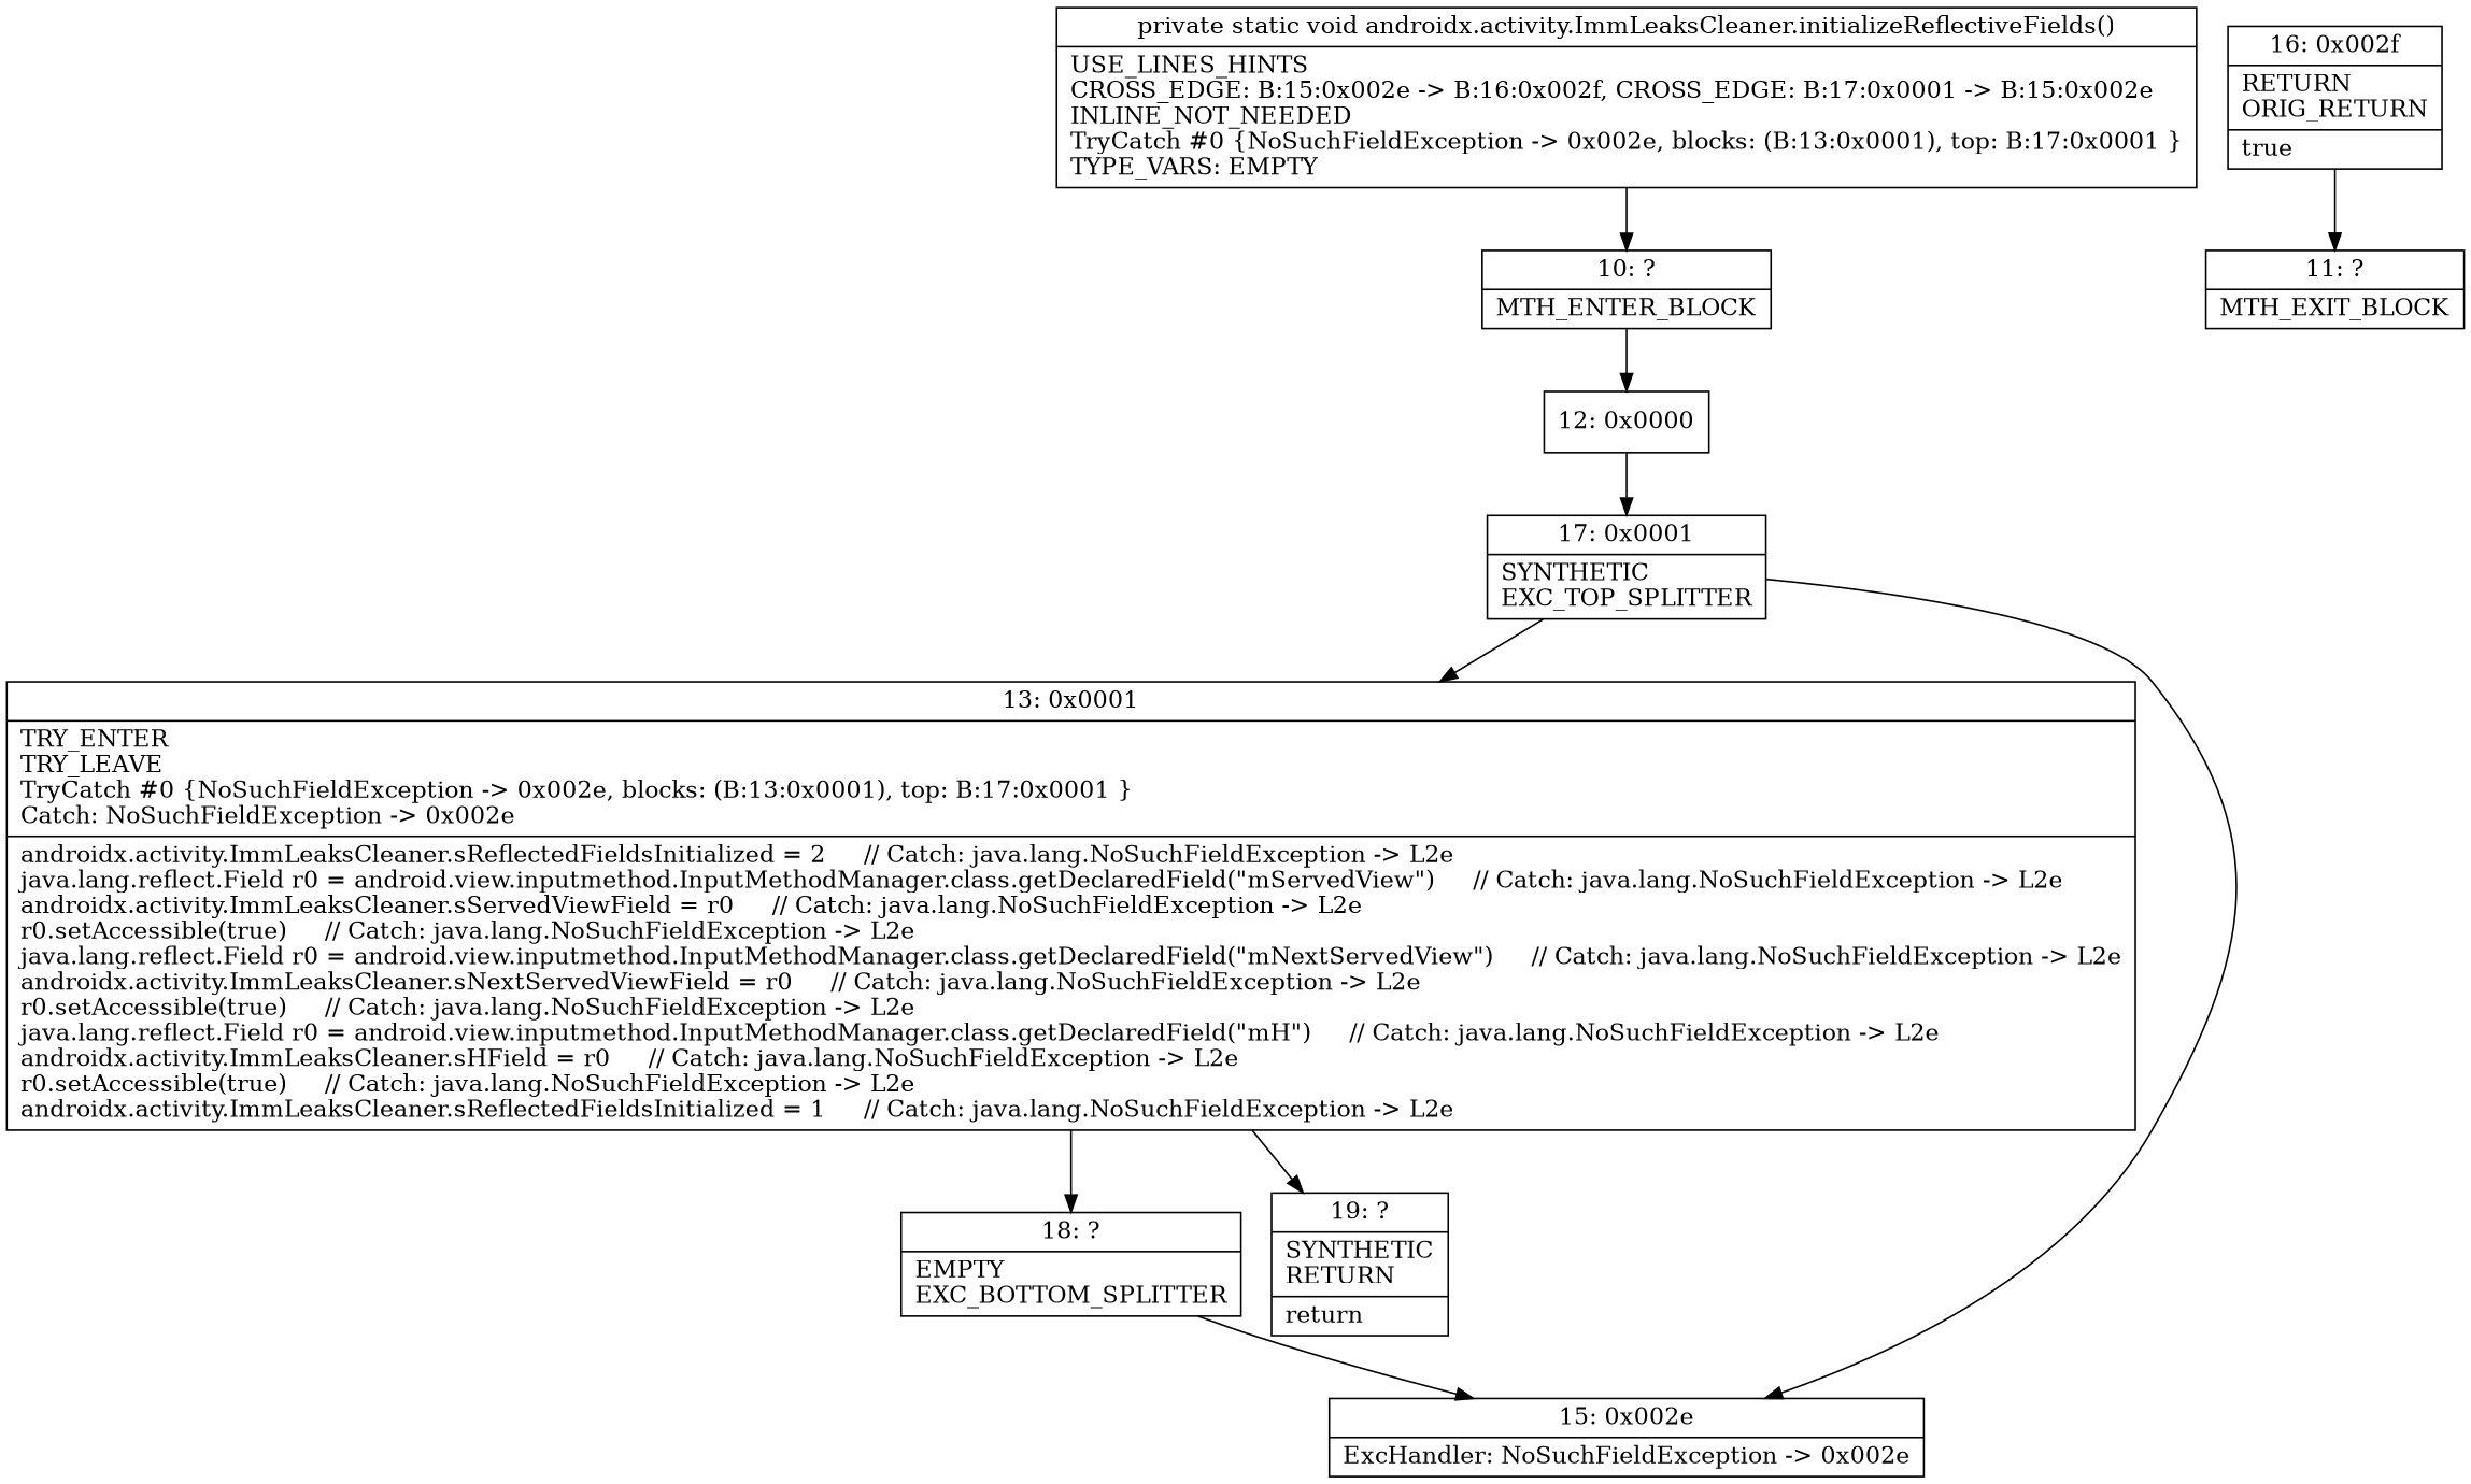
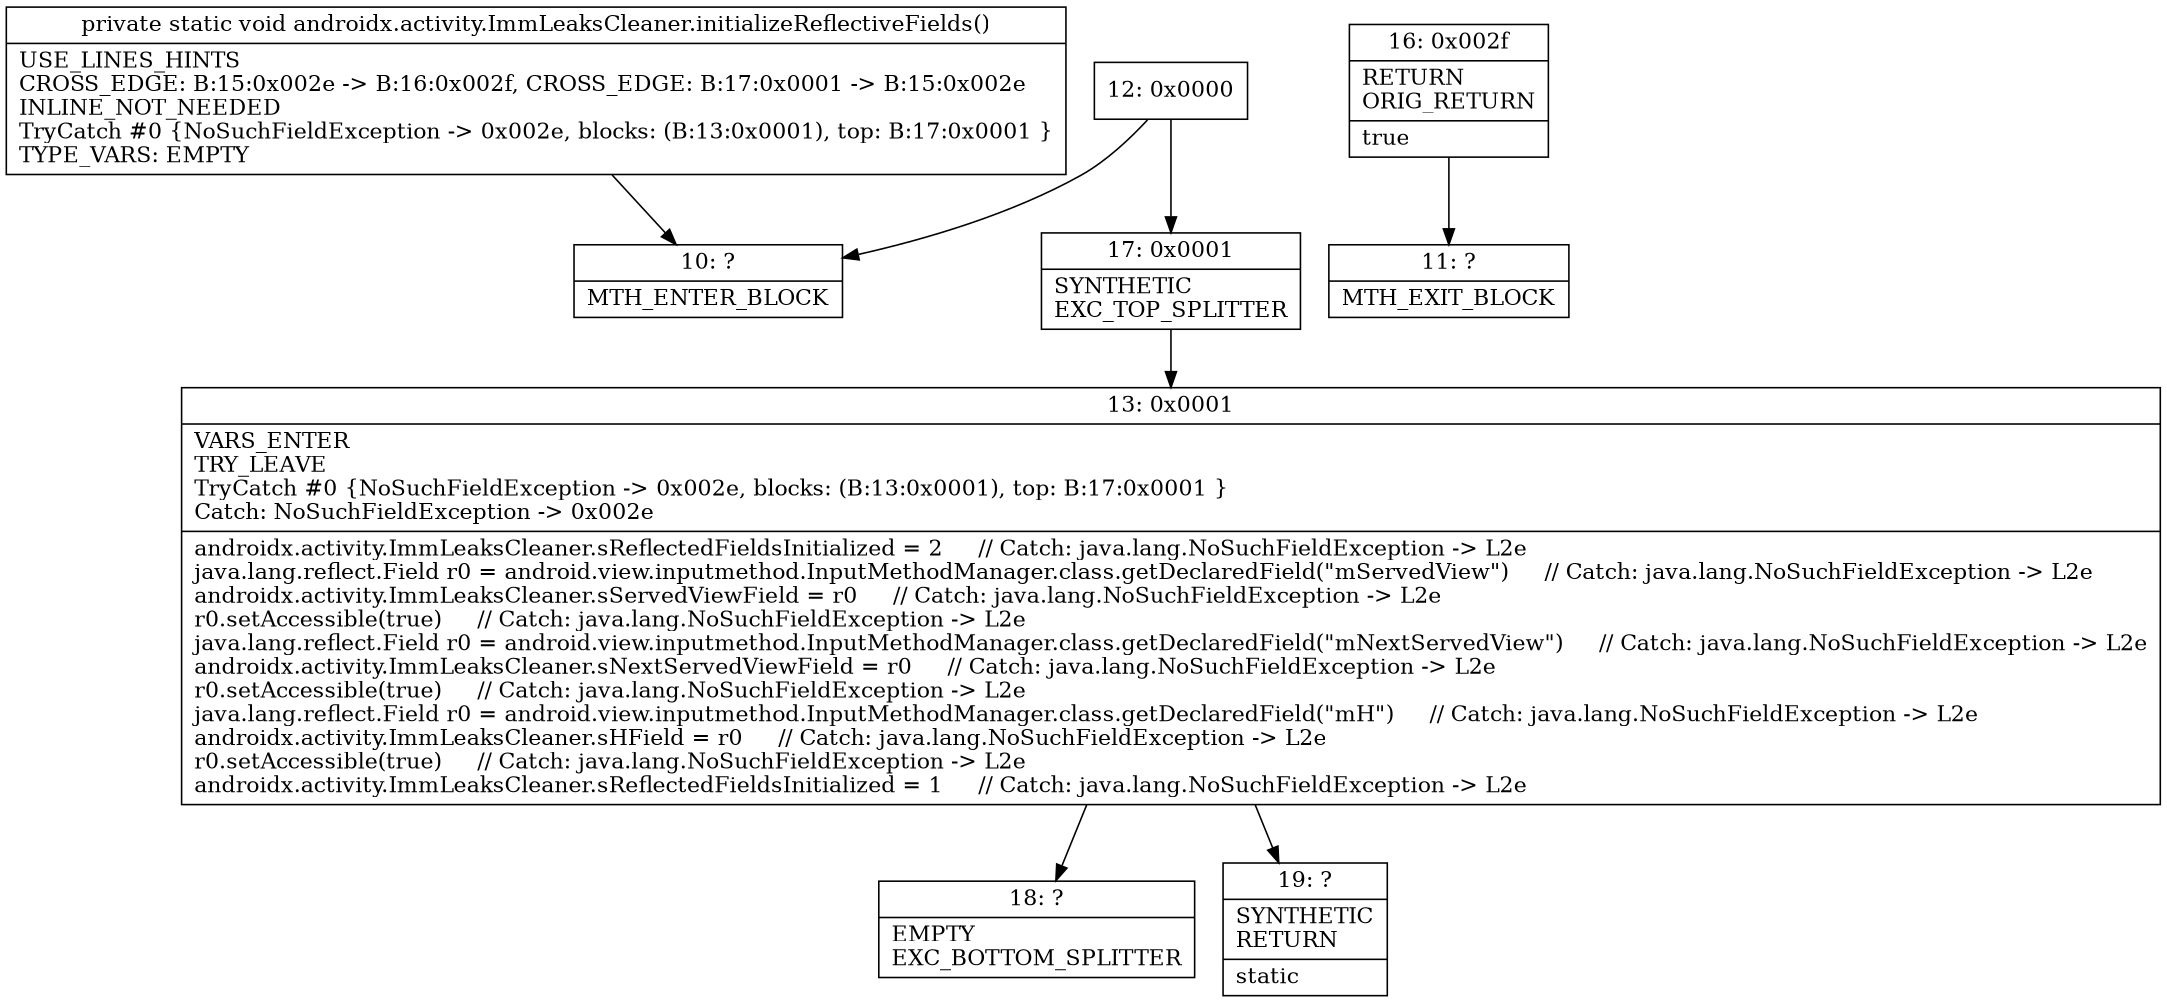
  digraph {
    node [shape=record]
    n1 [label="{10\:\ ?|MTH_ENTER_BLOCK\l}"]
    n2 [label="{12\:\ 0x0000}"]
    n3 [label="{17\:\ 0x0001|SYNTHETIC\lEXC_TOP_SPLITTER\l}"]
-   n4 [label="{13\:\ 0x0001|TRY_ENTER\lTRY_LEAVE\lTryCatch #0 \{NoSuchFieldException \-\> 0x002e, blocks: (B:13:0x0001), top: B:17:0x0001 \}\lCatch: NoSuchFieldException \-\> 0x002e\l|androidx.activity.ImmLeaksCleaner.sReflectedFieldsInitialized = 2     \/\/ Catch: java.lang.NoSuchFieldException \-\> L2e\ljava.lang.reflect.Field r0 = android.view.inputmethod.InputMethodManager.class.getDeclaredField(\"mServedView\")     \/\/ Catch: java.lang.NoSuchFieldException \-\> L2e\landroidx.activity.ImmLeaksCleaner.sServedViewField = r0     \/\/ Catch: java.lang.NoSuchFieldException \-\> L2e\lr0.setAccessible(true)     \/\/ Catch: java.lang.NoSuchFieldException \-\> L2e\ljava.lang.reflect.Field r0 = android.view.inputmethod.InputMethodManager.class.getDeclaredField(\"mNextServedView\")     \/\/ Catch: java.lang.NoSuchFieldException \-\> L2e\landroidx.activity.ImmLeaksCleaner.sNextServedViewField = r0     \/\/ Catch: java.lang.NoSuchFieldException \-\> L2e\lr0.setAccessible(true)     \/\/ Catch: java.lang.NoSuchFieldException \-\> L2e\ljava.lang.reflect.Field r0 = android.view.inputmethod.InputMethodManager.class.getDeclaredField(\"mH\")     \/\/ Catch: java.lang.NoSuchFieldException \-\> L2e\landroidx.activity.ImmLeaksCleaner.sHField = r0     \/\/ Catch: java.lang.NoSuchFieldException \-\> L2e\lr0.setAccessible(true)     \/\/ Catch: java.lang.NoSuchFieldException \-\> L2e\landroidx.activity.ImmLeaksCleaner.sReflectedFieldsInitialized = 1     \/\/ Catch: java.lang.NoSuchFieldException \-\> L2e\l}"]
-   n5 [label="{15\:\ 0x002e|ExcHandler: NoSuchFieldException \-\> 0x002e\l}"]
+   n4 [label="{13\:\ 0x0001|VARS_ENTER\lTRY_LEAVE\lTryCatch #0 \{NoSuchFieldException \-\> 0x002e, blocks: (B:13:0x0001), top: B:17:0x0001 \}\lCatch: NoSuchFieldException \-\> 0x002e\l|androidx.activity.ImmLeaksCleaner.sReflectedFieldsInitialized = 2     \/\/ Catch: java.lang.NoSuchFieldException \-\> L2e\ljava.lang.reflect.Field r0 = android.view.inputmethod.InputMethodManager.class.getDeclaredField(\"mServedView\")     \/\/ Catch: java.lang.NoSuchFieldException \-\> L2e\landroidx.activity.ImmLeaksCleaner.sServedViewField = r0     \/\/ Catch: java.lang.NoSuchFieldException \-\> L2e\lr0.setAccessible(true)     \/\/ Catch: java.lang.NoSuchFieldException \-\> L2e\ljava.lang.reflect.Field r0 = android.view.inputmethod.InputMethodManager.class.getDeclaredField(\"mNextServedView\")     \/\/ Catch: java.lang.NoSuchFieldException \-\> L2e\landroidx.activity.ImmLeaksCleaner.sNextServedViewField = r0     \/\/ Catch: java.lang.NoSuchFieldException \-\> L2e\lr0.setAccessible(true)     \/\/ Catch: java.lang.NoSuchFieldException \-\> L2e\ljava.lang.reflect.Field r0 = android.view.inputmethod.InputMethodManager.class.getDeclaredField(\"mH\")     \/\/ Catch: java.lang.NoSuchFieldException \-\> L2e\landroidx.activity.ImmLeaksCleaner.sHField = r0     \/\/ Catch: java.lang.NoSuchFieldException \-\> L2e\lr0.setAccessible(true)     \/\/ Catch: java.lang.NoSuchFieldException \-\> L2e\landroidx.activity.ImmLeaksCleaner.sReflectedFieldsInitialized = 1     \/\/ Catch: java.lang.NoSuchFieldException \-\> L2e\l}"]
    n6 [label="{18\:\ ?|EMPTY\lEXC_BOTTOM_SPLITTER\l}"]
-   n7 [label="{19\:\ ?|SYNTHETIC\lRETURN\l|return\l}"]
+   n7 [label="{19\:\ ?|SYNTHETIC\lRETURN\l|static\l}"]
    n8 [label="{11\:\ ?|MTH_EXIT_BLOCK\l}"]
    n9 [label="{16\:\ 0x002f|RETURN\lORIG_RETURN\l|true\l}"]
    n10 [label="{private static void androidx.activity.ImmLeaksCleaner.initializeReflectiveFields()  | USE_LINES_HINTS\lCROSS_EDGE: B:15:0x002e \-\> B:16:0x002f, CROSS_EDGE: B:17:0x0001 \-\> B:15:0x002e\lINLINE_NOT_NEEDED\lTryCatch #0 \{NoSuchFieldException \-\> 0x002e, blocks: (B:13:0x0001), top: B:17:0x0001 \}\lTYPE_VARS: EMPTY\l}"]
-   n1 -> n2
+   n2 -> n1
    n2 -> n3
    n3 -> n4
-   n3 -> n5
    n4 -> n6
    n4 -> n7
-   n6 -> n5
    n9 -> n8
    n10 -> n1
  }
